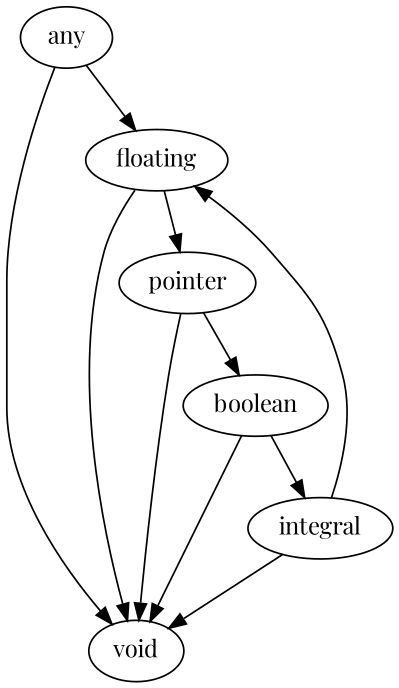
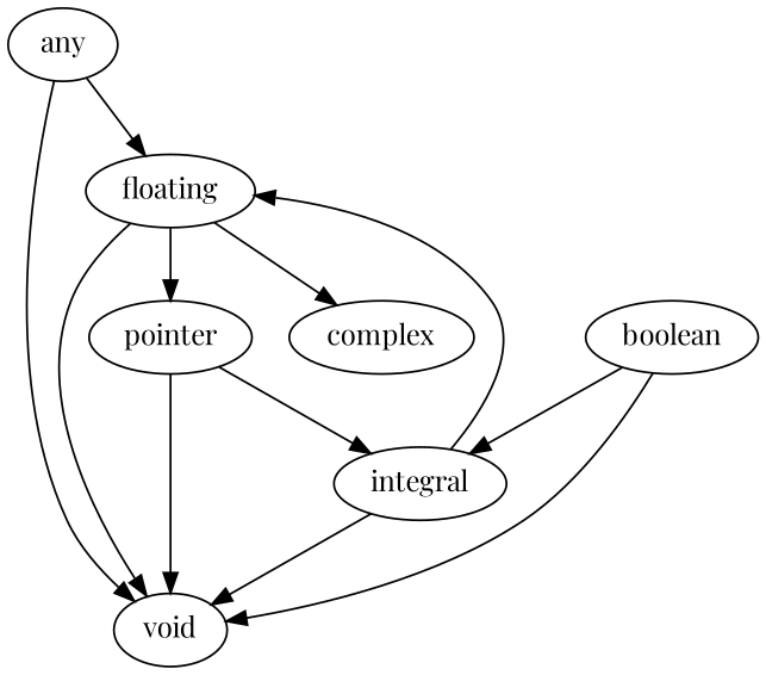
  digraph {
    fontname="Playfair Display"
    node [fontname="Playfair Display"]
    edge [fontname="Playfair Display"]
    any
    void
    floating
    boolean
    integral
    pointer
+   complex
    any -> void
    any -> floating
    floating -> void
    floating -> pointer
+   floating -> complex
    boolean -> void
    boolean -> integral
    integral -> void
    integral -> floating
    pointer -> void
-   pointer -> boolean
+   pointer -> integral
  }
